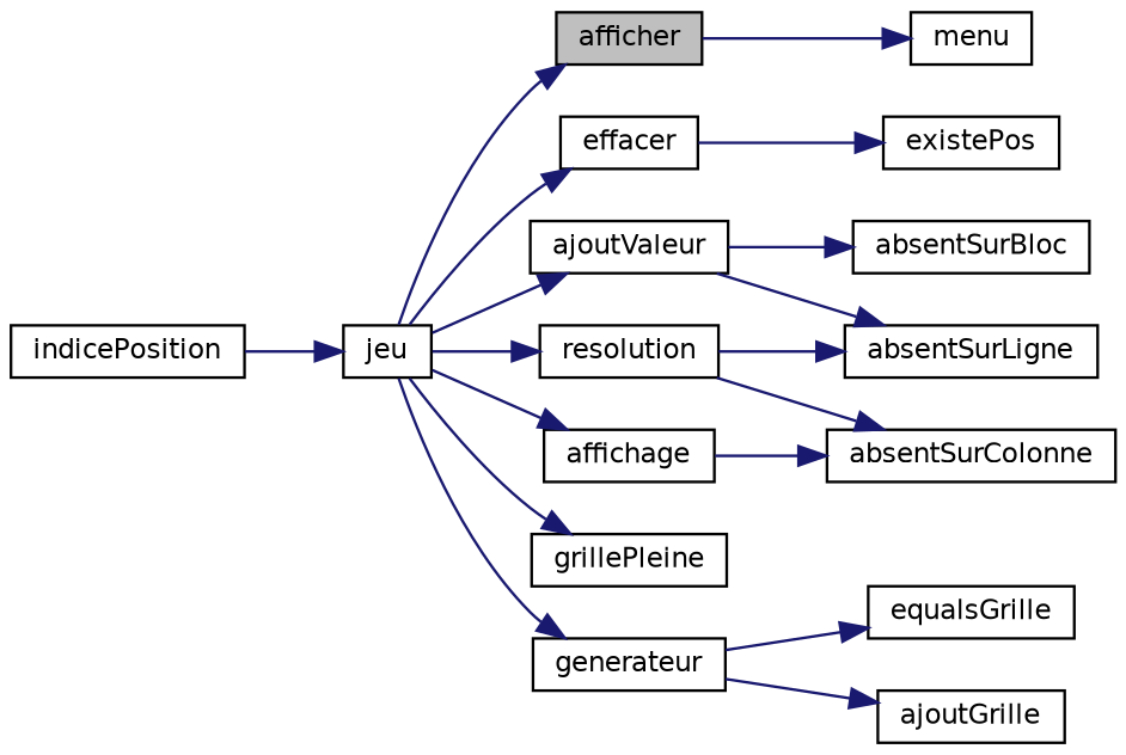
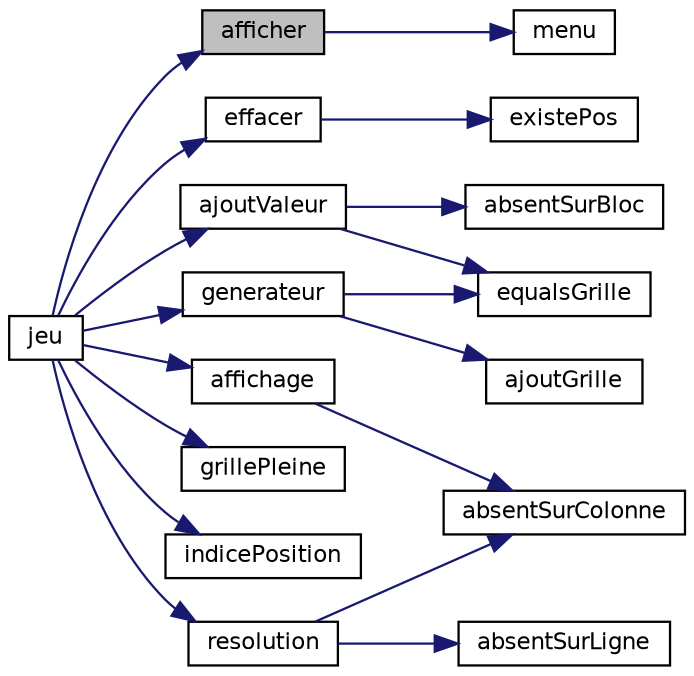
  digraph {
    rankdir=LR
    node [color=black fillcolor=white fontname=Helvetica fontsize=10 shape=record style=filled]
    edge [color=midnightblue fontname=Helvetica fontsize=10 labelfontname=Helvetica labelfontsize=10 style=solid]
    n1 [fillcolor=grey75 fontcolor=black height=0.2 label=afficher width=0.4]
    n2 [height=0.2 label=menu width=0.4]
    n3 [height=0.2 label=jeu width=0.4]
    n4 [height=0.2 label=affichage width=0.4]
    n5 [height=0.2 label=ajoutValeur width=0.4]
    n6 [height=0.2 label=effacer width=0.4]
    n7 [height=0.2 label=generateur width=0.4]
    n8 [height=0.2 label=grillePleine width=0.4]
    n9 [height=0.2 label=indicePosition width=0.4]
    n10 [height=0.2 label=resolution width=0.4]
    n11 [height=0.2 label=absentSurColonne width=0.4]
    n12 [height=0.2 label=absentSurBloc width=0.4]
    n13 [height=0.2 label=absentSurLigne width=0.4]
    n14 [height=0.2 label=existePos width=0.4]
    n15 [height=0.2 label=ajoutGrille width=0.4]
    n16 [height=0.2 label=equalsGrille width=0.4]
    n1 -> n2
    n3 -> n1
    n3 -> n4
    n3 -> n5
    n3 -> n6
    n3 -> n7
    n3 -> n8
-   n9 -> n3
+   n3 -> n9
    n3 -> n10
    n4 -> n11
    n5 -> n12
-   n5 -> n13
+   n5 -> n16
    n6 -> n14
    n7 -> n15
    n7 -> n16
    n10 -> n11
    n10 -> n13
  }
